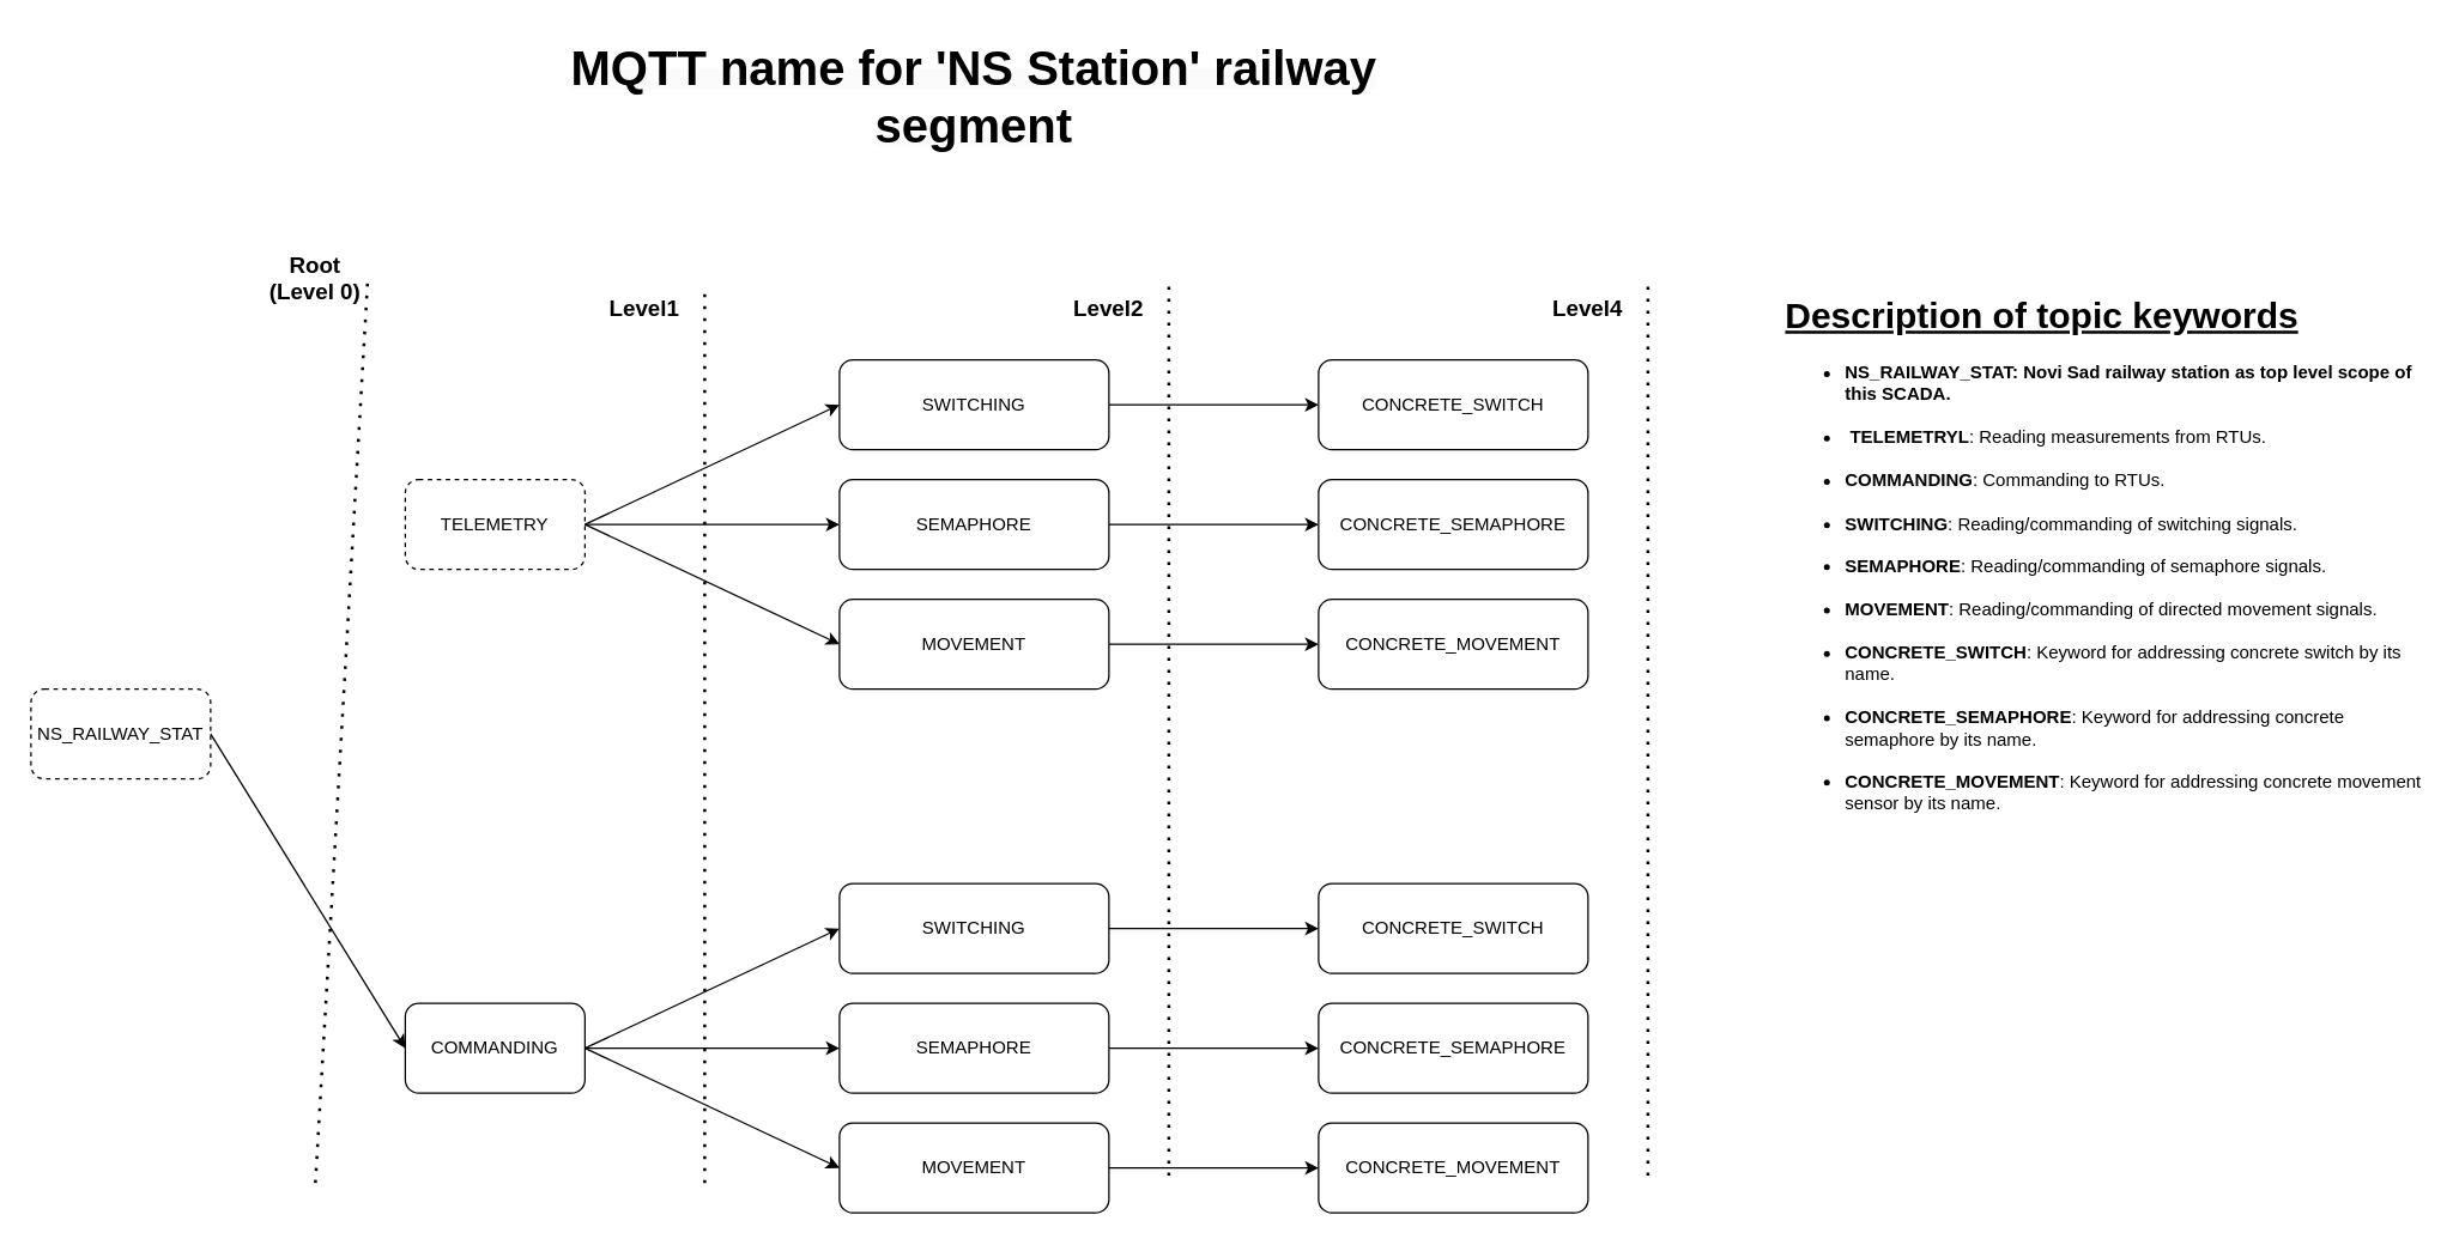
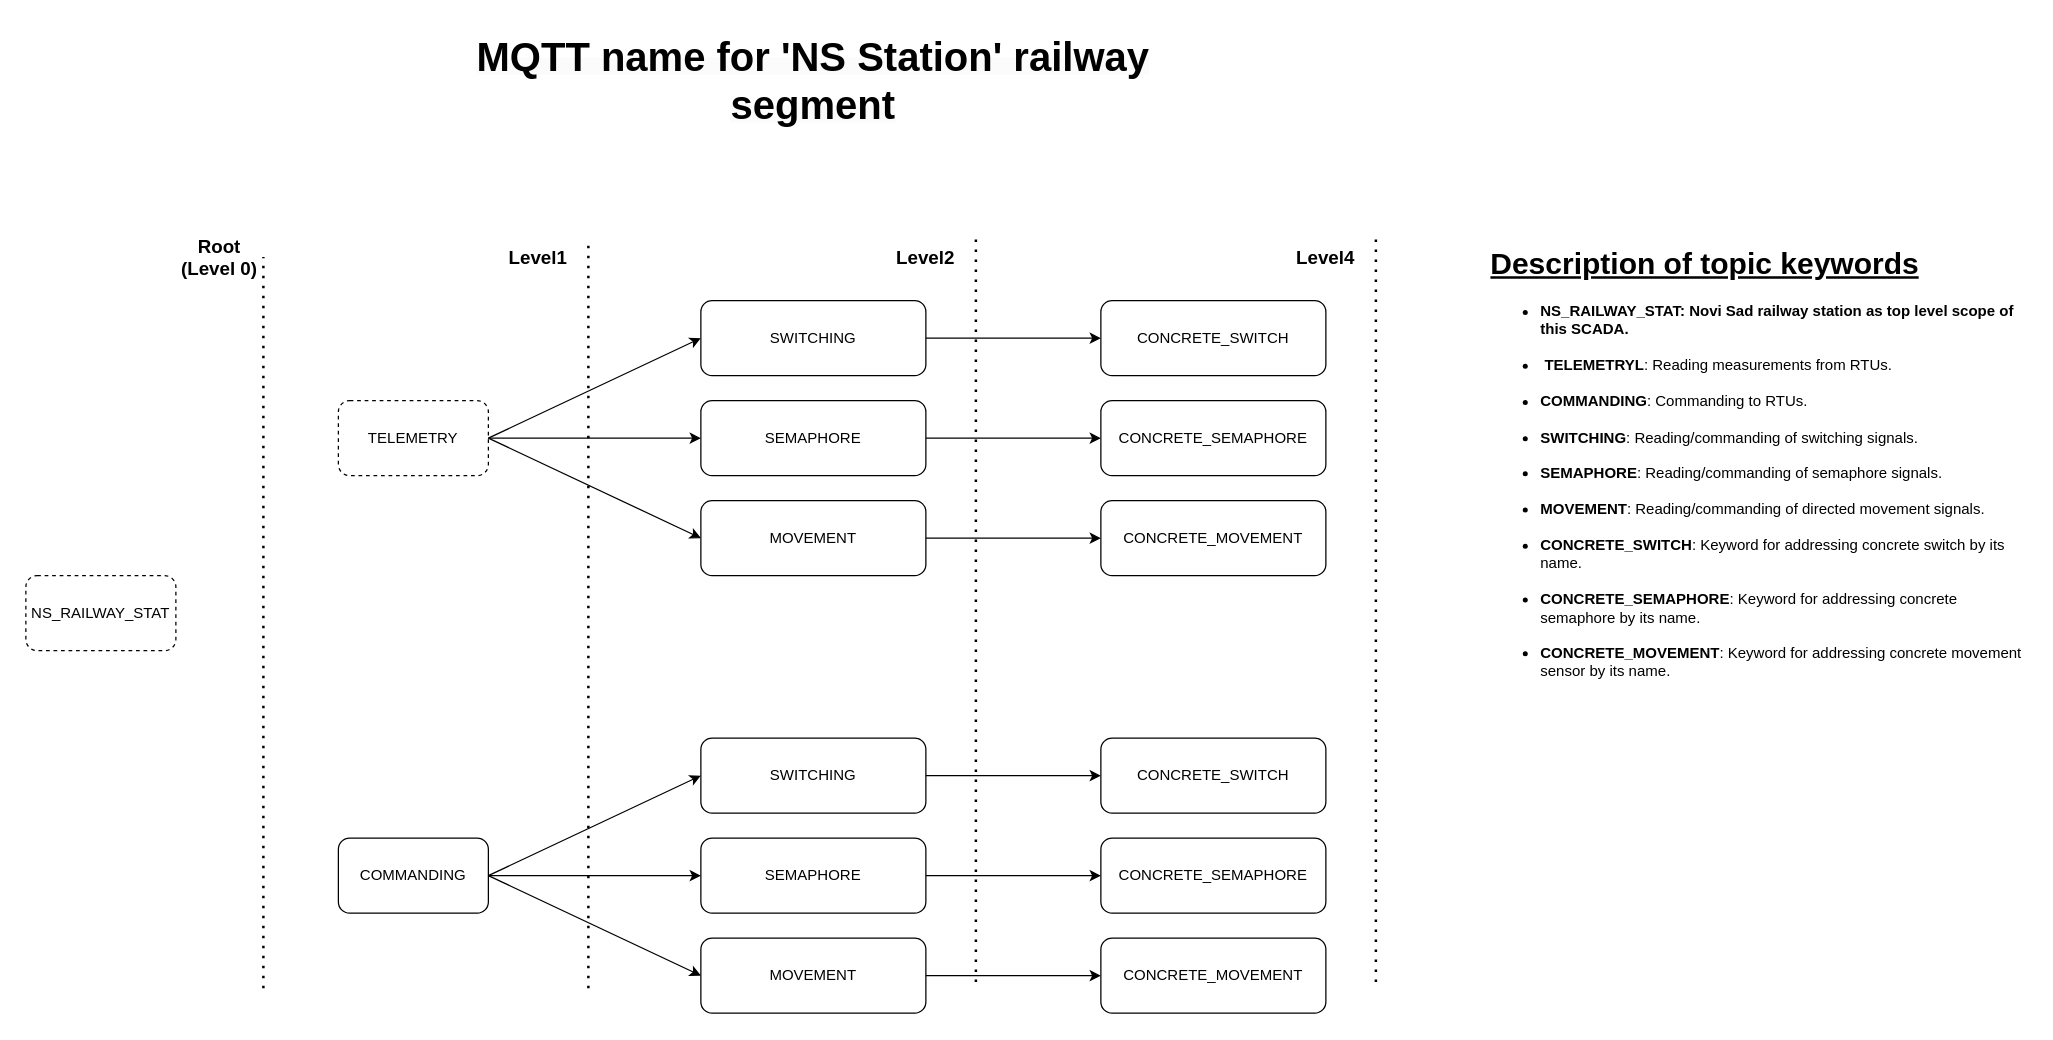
  <mxCell id="0" />
  <mxCell id="1" parent="0" />
  <mxCell id="2" value="TELEMETRY" style="rounded=1;whiteSpace=wrap;html=1;dashed=1;" vertex="1" parent="1"><mxGeometry x="270" y="320" width="120" height="60" as="geometry" /></mxCell>
  <mxCell id="3" value="COMMANDING" style="rounded=1;whiteSpace=wrap;html=1;" vertex="1" parent="1"><mxGeometry x="270" y="670" width="120" height="60" as="geometry" /></mxCell>
  <mxCell id="4" style="edgeStyle=orthogonalEdgeStyle;rounded=0;orthogonalLoop=1;jettySize=auto;html=1;entryX=0;entryY=0.5;entryDx=0;entryDy=0;" edge="1" parent="1" source="5" target="21"><mxGeometry relative="1" as="geometry" /></mxCell>
  <mxCell id="5" value="SWITCHING" style="rounded=1;whiteSpace=wrap;html=1;" vertex="1" parent="1"><mxGeometry x="560" y="240" width="180" height="60" as="geometry" /></mxCell>
  <mxCell id="6" style="edgeStyle=orthogonalEdgeStyle;rounded=0;orthogonalLoop=1;jettySize=auto;html=1;entryX=0;entryY=0.5;entryDx=0;entryDy=0;" edge="1" parent="1" source="7" target="22"><mxGeometry relative="1" as="geometry" /></mxCell>
  <mxCell id="7" value="SEMAPHORE" style="rounded=1;whiteSpace=wrap;html=1;" vertex="1" parent="1"><mxGeometry x="560" y="320" width="180" height="60" as="geometry" /></mxCell>
  <mxCell id="8" style="edgeStyle=orthogonalEdgeStyle;rounded=0;orthogonalLoop=1;jettySize=auto;html=1;" edge="1" parent="1" source="9" target="23"><mxGeometry relative="1" as="geometry" /></mxCell>
  <mxCell id="9" value="MOVEMENT" style="rounded=1;whiteSpace=wrap;html=1;" vertex="1" parent="1"><mxGeometry x="560" y="400" width="180" height="60" as="geometry" /></mxCell>
  <mxCell id="10" value="" style="endArrow=classic;html=1;rounded=0;exitX=1;exitY=0.5;exitDx=0;exitDy=0;entryX=0;entryY=0.5;entryDx=0;entryDy=0;" edge="1" parent="1" source="2" target="5"><mxGeometry width="50" height="50" relative="1" as="geometry"><mxPoint x="480" y="390" as="sourcePoint" /><mxPoint x="530" y="340" as="targetPoint" /></mxGeometry></mxCell>
  <mxCell id="11" value="" style="endArrow=classic;html=1;rounded=0;exitX=1;exitY=0.5;exitDx=0;exitDy=0;entryX=0;entryY=0.5;entryDx=0;entryDy=0;" edge="1" parent="1" source="2" target="7"><mxGeometry width="50" height="50" relative="1" as="geometry"><mxPoint x="560" y="600" as="sourcePoint" /><mxPoint x="610" y="550" as="targetPoint" /></mxGeometry></mxCell>
  <mxCell id="12" value="" style="endArrow=classic;html=1;rounded=0;exitX=1;exitY=0.5;exitDx=0;exitDy=0;entryX=0;entryY=0.5;entryDx=0;entryDy=0;" edge="1" parent="1" source="2" target="9"><mxGeometry width="50" height="50" relative="1" as="geometry"><mxPoint x="560" y="590" as="sourcePoint" /><mxPoint x="610" y="540" as="targetPoint" /></mxGeometry></mxCell>
  <mxCell id="13" value="" style="endArrow=none;dashed=1;html=1;dashPattern=1 3;strokeWidth=2;rounded=0;" edge="1" parent="1"><mxGeometry width="50" height="50" relative="1" as="geometry"><mxPoint x="470" y="790" as="sourcePoint" /><mxPoint x="470" y="190" as="targetPoint" /></mxGeometry></mxCell>
  <mxCell id="14" value="NS_RAILWAY_STAT" style="rounded=1;whiteSpace=wrap;html=1;dashed=1;" vertex="1" parent="1"><mxGeometry x="20" y="460" width="120" height="60" as="geometry" /></mxCell>
  <mxCell id="15" value="" style="endArrow=none;dashed=1;html=1;dashPattern=1 3;strokeWidth=2;rounded=0;entryX=1;entryY=0.5;entryDx=0;entryDy=0;" edge="1" parent="1" target="16"><mxGeometry width="50" height="50" relative="1" as="geometry"><mxPoint y="790" as="sourcePoint" x="210" /><mxPoint x="209" y="160" as="targetPoint" /></mxGeometry></mxCell>
- <mxCell id="16" value="&lt;b&gt;&lt;font style=&quot;font-size: 15px;&quot;&gt;Root (Level 0)&lt;/font&gt;&lt;/b&gt;" style="text;html=1;align=center;verticalAlign=middle;whiteSpace=wrap;rounded=0;" vertex="1" parent="1"><mxGeometry x="175" y="170" width="70" height="30" as="geometry" /></mxCell>
- <mxCell id="17" value="" style="endArrow=classic;html=1;rounded=0;exitX=1;exitY=0.5;exitDx=0;exitDy=0;entryX=0;entryY=0.5;entryDx=0;entryDy=0;" edge="1" parent="1" source="14" target="3"><mxGeometry width="50" height="50" relative="1" as="geometry"><mxPoint x="150" y="500" as="sourcePoint" /><mxPoint x="280" y="360" as="targetPoint" /></mxGeometry></mxCell>
+ <mxCell id="16" value="&lt;b&gt;&lt;font style=&quot;font-size: 15px;&quot;&gt;Root (Level 0)&lt;/font&gt;&lt;/b&gt;" style="text;html=1;align=center;verticalAlign=middle;whiteSpace=wrap;rounded=0;" vertex="1" parent="1"><mxGeometry x="140" y="190" width="70" height="30" as="geometry" /></mxCell>
  <mxCell id="18" value="&lt;b&gt;&lt;font style=&quot;font-size: 15px;&quot;&gt;Level1&lt;/font&gt;&lt;/b&gt;" style="text;html=1;align=center;verticalAlign=middle;whiteSpace=wrap;rounded=0;" vertex="1" parent="1"><mxGeometry x="400" y="190" width="60" height="30" as="geometry" /></mxCell>
  <mxCell id="19" value="" style="endArrow=none;dashed=1;html=1;dashPattern=1 3;strokeWidth=2;rounded=0;" edge="1" parent="1"><mxGeometry width="50" height="50" relative="1" as="geometry"><mxPoint x="780" y="785" as="sourcePoint" /><mxPoint x="780" y="190" as="targetPoint" /></mxGeometry></mxCell>
  <mxCell id="20" value="&lt;b&gt;&lt;font style=&quot;font-size: 15px;&quot;&gt;Level2&lt;/font&gt;&lt;/b&gt;" style="text;html=1;align=center;verticalAlign=middle;whiteSpace=wrap;rounded=0;" vertex="1" parent="1"><mxGeometry x="710" y="190" width="60" height="30" as="geometry" /></mxCell>
  <mxCell id="21" value="CONCRETE_SWITCH" style="rounded=1;whiteSpace=wrap;html=1;" vertex="1" parent="1"><mxGeometry x="880" y="240" width="180" height="60" as="geometry" /></mxCell>
  <mxCell id="22" value="CONCRETE_SEMAPHORE" style="rounded=1;whiteSpace=wrap;html=1;" vertex="1" parent="1"><mxGeometry x="880" y="320" width="180" height="60" as="geometry" /></mxCell>
  <mxCell id="23" value="CONCRETE_MOVEMENT" style="rounded=1;whiteSpace=wrap;html=1;" vertex="1" parent="1"><mxGeometry x="880" y="400" width="180" height="60" as="geometry" /></mxCell>
  <mxCell id="24" style="edgeStyle=orthogonalEdgeStyle;rounded=0;orthogonalLoop=1;jettySize=auto;html=1;entryX=0;entryY=0.5;entryDx=0;entryDy=0;" edge="1" parent="1" source="25" target="30"><mxGeometry relative="1" as="geometry" /></mxCell>
  <mxCell id="25" value="SWITCHING" style="rounded=1;whiteSpace=wrap;html=1;" vertex="1" parent="1"><mxGeometry x="560" y="590" width="180" height="60" as="geometry" /></mxCell>
  <mxCell id="26" style="edgeStyle=orthogonalEdgeStyle;rounded=0;orthogonalLoop=1;jettySize=auto;html=1;entryX=0;entryY=0.5;entryDx=0;entryDy=0;" edge="1" parent="1" source="27" target="31"><mxGeometry relative="1" as="geometry" /></mxCell>
  <mxCell id="27" value="SEMAPHORE" style="rounded=1;whiteSpace=wrap;html=1;" vertex="1" parent="1"><mxGeometry x="560" y="670" width="180" height="60" as="geometry" /></mxCell>
  <mxCell id="28" style="edgeStyle=orthogonalEdgeStyle;rounded=0;orthogonalLoop=1;jettySize=auto;html=1;" edge="1" parent="1" source="29" target="32"><mxGeometry relative="1" as="geometry" /></mxCell>
  <mxCell id="29" value="MOVEMENT" style="rounded=1;whiteSpace=wrap;html=1;" vertex="1" parent="1"><mxGeometry x="560" y="750" width="180" height="60" as="geometry" /></mxCell>
  <mxCell id="30" value="CONCRETE_SWITCH" style="rounded=1;whiteSpace=wrap;html=1;" vertex="1" parent="1"><mxGeometry x="880" y="590" width="180" height="60" as="geometry" /></mxCell>
  <mxCell id="31" value="CONCRETE_SEMAPHORE" style="rounded=1;whiteSpace=wrap;html=1;" vertex="1" parent="1"><mxGeometry x="880" y="670" width="180" height="60" as="geometry" /></mxCell>
  <mxCell id="32" value="CONCRETE_MOVEMENT" style="rounded=1;whiteSpace=wrap;html=1;" vertex="1" parent="1"><mxGeometry x="880" y="750" width="180" height="60" as="geometry" /></mxCell>
  <mxCell id="33" value="" style="endArrow=classic;html=1;rounded=0;exitX=1;exitY=0.5;exitDx=0;exitDy=0;entryX=0;entryY=0.5;entryDx=0;entryDy=0;" edge="1" parent="1"><mxGeometry width="50" height="50" relative="1" as="geometry"><mxPoint x="390" y="700" as="sourcePoint" /><mxPoint x="560" y="620" as="targetPoint" /></mxGeometry></mxCell>
  <mxCell id="34" value="" style="endArrow=classic;html=1;rounded=0;exitX=1;exitY=0.5;exitDx=0;exitDy=0;entryX=0;entryY=0.5;entryDx=0;entryDy=0;" edge="1" parent="1"><mxGeometry width="50" height="50" relative="1" as="geometry"><mxPoint x="390" y="700" as="sourcePoint" /><mxPoint x="560" y="700" as="targetPoint" /></mxGeometry></mxCell>
  <mxCell id="35" value="" style="endArrow=classic;html=1;rounded=0;exitX=1;exitY=0.5;exitDx=0;exitDy=0;entryX=0;entryY=0.5;entryDx=0;entryDy=0;" edge="1" parent="1"><mxGeometry width="50" height="50" relative="1" as="geometry"><mxPoint x="390" y="700" as="sourcePoint" /><mxPoint x="560" y="780" as="targetPoint" /></mxGeometry></mxCell>
  <mxCell id="36" value="" style="endArrow=none;dashed=1;html=1;dashPattern=1 3;strokeWidth=2;rounded=0;" edge="1" parent="1"><mxGeometry width="50" height="50" relative="1" as="geometry"><mxPoint x="1100" y="785" as="sourcePoint" /><mxPoint x="1100" y="190" as="targetPoint" /></mxGeometry></mxCell>
  <mxCell id="37" value="&lt;b&gt;&lt;font style=&quot;font-size: 15px;&quot;&gt;Level4&lt;/font&gt;&lt;/b&gt;" style="text;html=1;align=center;verticalAlign=middle;whiteSpace=wrap;rounded=0;" vertex="1" parent="1"><mxGeometry x="1030" y="190" width="60" height="30" as="geometry" /></mxCell>
  <mxCell id="38" value="&lt;b style=&quot;color: rgb(0, 0, 0); font-family: Helvetica; font-style: normal; font-variant-ligatures: normal; font-variant-caps: normal; letter-spacing: normal; orphans: 2; text-indent: 0px; text-transform: none; widows: 2; word-spacing: 0px; -webkit-text-stroke-width: 0px; white-space: normal; background-color: rgb(251, 251, 251); text-decoration-thickness: initial; text-decoration-style: initial; text-decoration-color: initial;&quot;&gt;&lt;font style=&quot;font-size: 32px;&quot;&gt;MQTT name for 'NS Station' railway segment&lt;/font&gt;&lt;/b&gt;" style="text;whiteSpace=wrap;html=1;align=center;" vertex="1" parent="1"><mxGeometry x="370" y="20" width="560" height="120" as="geometry" /></mxCell>
  <mxCell id="39" value="&lt;h1 style=&quot;margin-top: 0px;&quot;&gt;&lt;u style=&quot;&quot;&gt;Description of topic keywords&lt;/u&gt;&lt;/h1&gt;&lt;p style=&quot;font-size: 14px;&quot;&gt;&lt;/p&gt;&lt;ul&gt;&lt;li&gt;&lt;span style=&quot;font-size: 12px; text-align: center;&quot;&gt;&lt;b&gt;NS_RAILWAY_STAT: Novi Sad railway station as top level scope of this SCADA.&lt;br&gt;&lt;br&gt;&lt;/b&gt;&lt;/span&gt;&lt;/li&gt;&lt;li&gt;&lt;span style=&quot;font-size: 12px; text-align: center;&quot;&gt;&lt;b&gt;&amp;nbsp;&lt;/b&gt;&lt;/span&gt;&lt;b&gt;TELEMETRYL&lt;/b&gt;: Reading measurements from RTUs.&lt;br&gt;&lt;br&gt;&lt;/li&gt;&lt;li&gt;&lt;span style=&quot;text-align: center;&quot;&gt;&lt;b&gt;COMMANDING&lt;/b&gt;:&amp;nbsp;Commanding to RTUs.&lt;br&gt;&lt;/span&gt;&lt;br&gt;&lt;/li&gt;&lt;li&gt;&lt;b&gt;SWITCHING&lt;/b&gt;: Reading/commanding of switching signals.&amp;nbsp;&lt;br&gt;&lt;br&gt;&lt;/li&gt;&lt;li&gt;&lt;b&gt;SEMAPHORE&lt;/b&gt;: Reading/commanding of semaphore signals.&lt;br&gt;&lt;br&gt;&lt;/li&gt;&lt;li&gt;&lt;b&gt;MOVEMENT&lt;/b&gt;: Reading/commanding of directed movement signals.&lt;br&gt;&lt;br&gt;&lt;/li&gt;&lt;li&gt;&lt;b&gt;CONCRETE_SWITCH&lt;/b&gt;: Keyword for addressing concrete switch by its name.&lt;br&gt;&lt;br&gt;&lt;/li&gt;&lt;li&gt;&lt;b&gt;CONCRETE_SEMAPHORE&lt;/b&gt;: Keyword for addressing concrete semaphore&amp;nbsp;by its name.&lt;br&gt;&lt;br&gt;&lt;/li&gt;&lt;li&gt;&lt;b&gt;CONCRETE_MOVEMENT&lt;/b&gt;: Keyword for addressing concrete movement sensor by its name.&lt;br&gt;&lt;/li&gt;&lt;/ul&gt;&lt;p&gt;&lt;/p&gt;" style="text;html=1;whiteSpace=wrap;overflow=hidden;rounded=0;" vertex="1" parent="1"><mxGeometry x="1190" y="190" width="430" height="380" as="geometry" /></mxCell>
